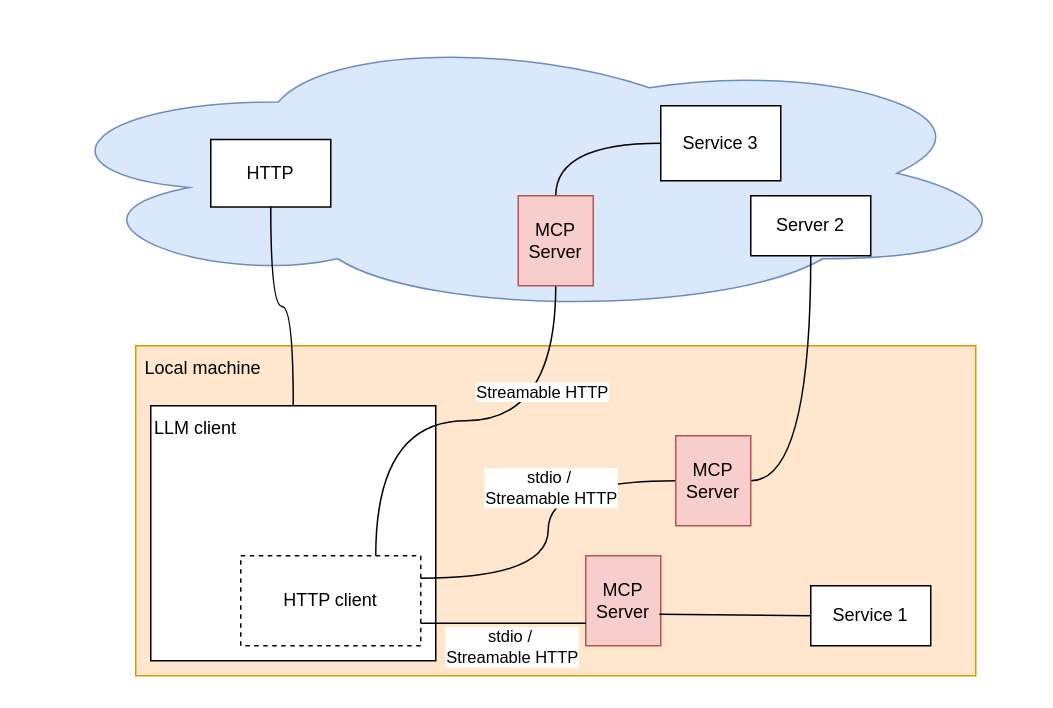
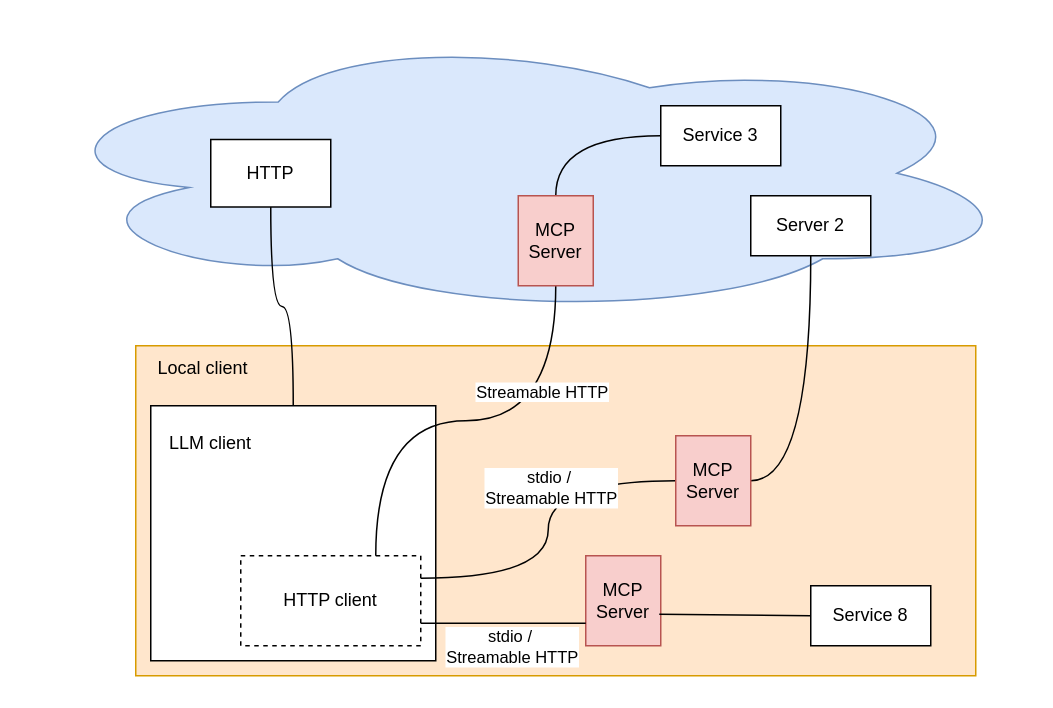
  <mxCell id="0" />
  <mxCell id="1" parent="0" />
  <mxCell id="2" value="" style="rounded=0;whiteSpace=wrap;html=1;fillColor=#ffe6cc;strokeColor=#d79b00;" parent="1" vertex="1"><mxGeometry x="90" y="230" width="560" height="220" as="geometry" /></mxCell>
- <mxCell id="3" value="Local machine" style="text;html=1;align=center;verticalAlign=middle;whiteSpace=wrap;rounded=0;" parent="1" vertex="1"><mxGeometry x="90" y="230" width="90" height="30" as="geometry" /></mxCell>
+ <mxCell id="3" value="Local client" style="text;html=1;align=center;verticalAlign=middle;whiteSpace=wrap;rounded=0;" parent="1" vertex="1"><mxGeometry x="90" y="230" width="90" height="30" as="geometry" /></mxCell>
  <mxCell id="4" value="" style="rounded=0;whiteSpace=wrap;html=1;" parent="1" vertex="1"><mxGeometry x="100" y="270" width="190" height="170" as="geometry" /></mxCell>
- <mxCell id="5" value="LLM client" style="text;html=1;align=center;verticalAlign=middle;whiteSpace=wrap;rounded=0;" parent="1" vertex="1"><mxGeometry x="100" y="270" width="60" height="30" as="geometry" /></mxCell>
+ <mxCell id="5" value="LLM client" style="text;html=1;align=center;verticalAlign=middle;whiteSpace=wrap;rounded=0;" parent="1" vertex="1"><mxGeometry x="110" y="280" width="60" height="30" as="geometry" /></mxCell>
  <mxCell id="6" value="HTTP client" style="rounded=0;whiteSpace=wrap;html=1;dashed=1;" parent="1" vertex="1"><mxGeometry x="160" y="370" width="120" height="60" as="geometry" /></mxCell>
  <mxCell id="7" value="MCP Server" style="rounded=0;whiteSpace=wrap;html=1;fillColor=#f8cecc;strokeColor=#b85450;" parent="1" vertex="1"><mxGeometry x="390" y="370" width="50" height="60" as="geometry" /></mxCell>
  <mxCell id="8" value="" style="ellipse;shape=cloud;whiteSpace=wrap;html=1;fillColor=#dae8fc;strokeColor=#6c8ebf;" parent="1" vertex="1"><mxGeometry x="20" y="20" width="660" height="190" as="geometry" /></mxCell>
  <mxCell id="9" style="edgeStyle=orthogonalEdgeStyle;rounded=0;orthogonalLoop=1;jettySize=auto;html=1;entryX=0.5;entryY=0;entryDx=0;entryDy=0;endArrow=none;endFill=0;curved=1;" parent="1" source="10" target="4" edge="1"><mxGeometry relative="1" as="geometry" /></mxCell>
  <mxCell id="10" value="&lt;div&gt;HTTP&lt;/div&gt;" style="rounded=0;whiteSpace=wrap;html=1;" parent="1" vertex="1"><mxGeometry x="140" y="92.5" width="80" height="45" as="geometry" /></mxCell>
- <mxCell id="11" value="&lt;div&gt;Service 1&lt;/div&gt;" style="rounded=0;whiteSpace=wrap;html=1;" parent="1" vertex="1"><mxGeometry x="540" y="390" width="80" height="40" as="geometry" /></mxCell>
+ <mxCell id="11" value="&lt;div&gt;Service 8&lt;/div&gt;" style="rounded=0;whiteSpace=wrap;html=1;" parent="1" vertex="1"><mxGeometry x="540" y="390" width="80" height="40" as="geometry" /></mxCell>
  <mxCell id="12" style="edgeStyle=orthogonalEdgeStyle;rounded=0;orthogonalLoop=1;jettySize=auto;html=1;entryX=1;entryY=0.5;entryDx=0;entryDy=0;endArrow=none;endFill=0;curved=1;" parent="1" source="13" target="18" edge="1"><mxGeometry relative="1" as="geometry" /></mxCell>
  <mxCell id="13" value="&lt;div&gt;Server 2&lt;/div&gt;" style="rounded=0;whiteSpace=wrap;html=1;" parent="1" vertex="1"><mxGeometry x="500" y="130" width="80" height="40" as="geometry" /></mxCell>
  <mxCell id="14" style="edgeStyle=orthogonalEdgeStyle;rounded=0;orthogonalLoop=1;jettySize=auto;html=1;curved=1;endArrow=none;endFill=0;" parent="1" source="15" target="21" edge="1"><mxGeometry relative="1" as="geometry" /></mxCell>
- <mxCell id="15" value="&lt;div&gt;Service 3&lt;/div&gt;" style="rounded=0;whiteSpace=wrap;html=1;" parent="1" vertex="1"><mxGeometry x="440" y="70" width="80" height="50" as="geometry" /></mxCell>
+ <mxCell id="15" value="&lt;div&gt;Service 3&lt;/div&gt;" style="rounded=0;whiteSpace=wrap;html=1;" parent="1" vertex="1"><mxGeometry x="440" y="70" width="80" height="40" as="geometry" /></mxCell>
  <mxCell id="16" style="edgeStyle=orthogonalEdgeStyle;rounded=0;orthogonalLoop=1;jettySize=auto;html=1;entryX=1;entryY=0.25;entryDx=0;entryDy=0;endArrow=none;endFill=0;curved=1;" parent="1" source="18" target="6" edge="1"><mxGeometry relative="1" as="geometry" /></mxCell>
  <mxCell id="17" value="&lt;div&gt;stdio /&amp;nbsp;&lt;/div&gt;Streamable HTTP" style="edgeLabel;html=1;align=center;verticalAlign=middle;resizable=0;points=[];" parent="16" vertex="1" connectable="0"><mxGeometry x="-0.24" y="1" relative="1" as="geometry"><mxPoint as="offset" /></mxGeometry></mxCell>
  <mxCell id="18" value="MCP Server" style="rounded=0;whiteSpace=wrap;html=1;fillColor=#f8cecc;strokeColor=#b85450;" parent="1" vertex="1"><mxGeometry x="450" y="290" width="50" height="60" as="geometry" /></mxCell>
  <mxCell id="19" style="edgeStyle=orthogonalEdgeStyle;rounded=0;orthogonalLoop=1;jettySize=auto;html=1;entryX=0.75;entryY=0;entryDx=0;entryDy=0;exitX=0.5;exitY=1;exitDx=0;exitDy=0;endArrow=none;endFill=0;curved=1;" parent="1" source="21" target="6" edge="1"><mxGeometry relative="1" as="geometry" /></mxCell>
  <mxCell id="20" value="Streamable HTTP" style="edgeLabel;html=1;align=center;verticalAlign=middle;resizable=0;points=[];" parent="19" vertex="1" connectable="0"><mxGeometry x="0.073" y="3" relative="1" as="geometry"><mxPoint x="61" y="-23" as="offset" /></mxGeometry></mxCell>
  <mxCell id="21" value="MCP Server" style="rounded=0;whiteSpace=wrap;html=1;fillColor=#f8cecc;strokeColor=#b85450;" parent="1" vertex="1"><mxGeometry x="345" y="130" width="50" height="60" as="geometry" /></mxCell>
  <mxCell id="22" value="" style="endArrow=none;html=1;rounded=0;exitX=1;exitY=0.75;exitDx=0;exitDy=0;entryX=0;entryY=0.75;entryDx=0;entryDy=0;" parent="1" source="6" target="7" edge="1"><mxGeometry width="50" height="50" relative="1" as="geometry"><mxPoint x="400" y="480" as="sourcePoint" /><mxPoint x="450" y="430" as="targetPoint" /></mxGeometry></mxCell>
  <mxCell id="23" value="stdio /&amp;nbsp;&lt;br&gt;Streamable HTTP" style="edgeLabel;html=1;align=center;verticalAlign=middle;resizable=0;points=[];" parent="22" vertex="1" connectable="0"><mxGeometry x="-0.109" y="-2" relative="1" as="geometry"><mxPoint x="11" y="13" as="offset" /></mxGeometry></mxCell>
  <mxCell id="24" value="" style="endArrow=none;html=1;rounded=0;entryX=0;entryY=0.5;entryDx=0;entryDy=0;exitX=0.98;exitY=0.65;exitDx=0;exitDy=0;exitPerimeter=0;" parent="1" source="7" target="11" edge="1"><mxGeometry width="50" height="50" relative="1" as="geometry"><mxPoint x="440" y="480" as="sourcePoint" /><mxPoint x="450" y="430" as="targetPoint" /></mxGeometry></mxCell>
